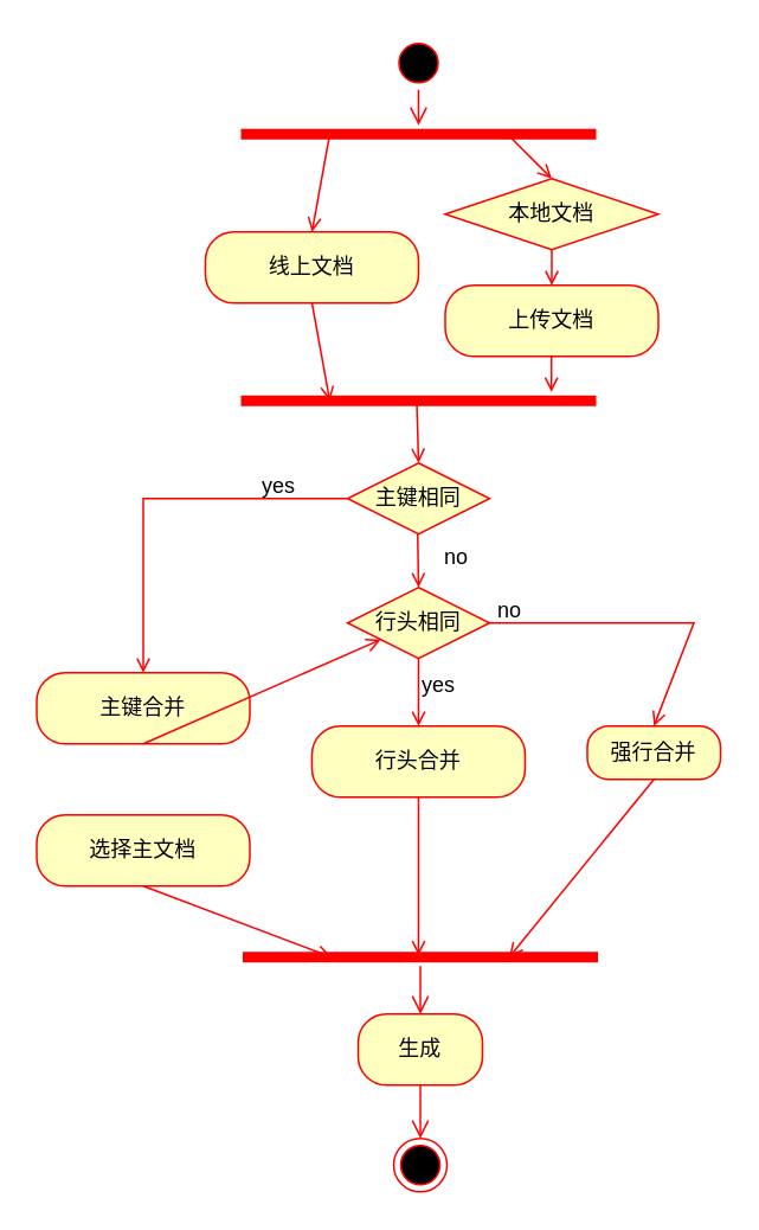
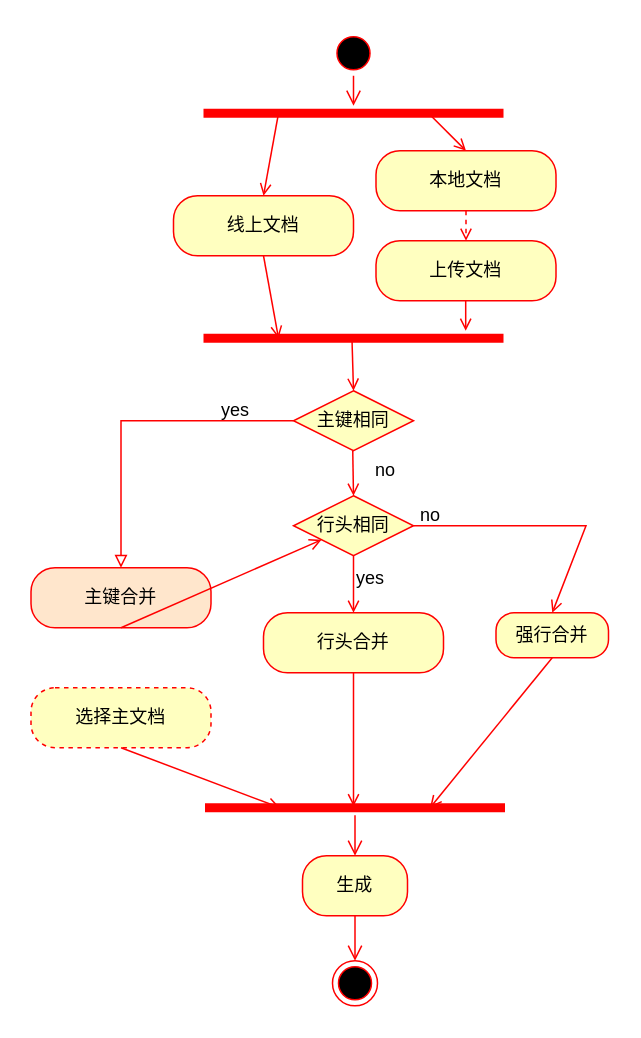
  <mxCell id="0" />
  <mxCell id="1" parent="0" />
  <mxCell id="2" value="" style="ellipse;html=1;shape=startState;fillColor=#000000;strokeColor=#ff0000;" vertex="1" parent="1"><mxGeometry x="220" y="20" width="30" height="30" as="geometry" /></mxCell>
  <mxCell id="3" value="" style="edgeStyle=orthogonalEdgeStyle;html=1;verticalAlign=bottom;endArrow=open;endSize=8;strokeColor=#ff0000;rounded=0;" edge="1" source="2" parent="1"><mxGeometry relative="1" as="geometry"><mxPoint x="235" y="70" as="targetPoint" /></mxGeometry></mxCell>
  <mxCell id="4" value="" style="shape=line;html=1;strokeWidth=6;strokeColor=#ff0000;" vertex="1" parent="1"><mxGeometry x="135" y="70" width="200" height="10" as="geometry" /></mxCell>
- <mxCell id="5" value="本地文档" style="rhombus;whiteSpace=wrap;html=1;arcSize=40;fontColor=#000000;fillColor=#ffffc0;strokeColor=#ff0000;" vertex="1" parent="1"><mxGeometry x="250" y="100" width="120" height="40" as="geometry" /></mxCell>
+ <mxCell id="5" value="本地文档" style="rounded=1;whiteSpace=wrap;html=1;arcSize=40;fontColor=#000000;fillColor=#ffffc0;strokeColor=#ff0000;" vertex="1" parent="1"><mxGeometry x="250" y="100" width="120" height="40" as="geometry" /></mxCell>
  <mxCell id="6" value="线上文档" style="rounded=1;whiteSpace=wrap;html=1;arcSize=40;fontColor=#000000;fillColor=#ffffc0;strokeColor=#ff0000;" vertex="1" parent="1"><mxGeometry x="115" y="130" width="120" height="40" as="geometry" /></mxCell>
  <mxCell id="7" value="上传文档" style="rounded=1;whiteSpace=wrap;html=1;arcSize=40;fontColor=#000000;fillColor=#ffffc0;strokeColor=#ff0000;" vertex="1" parent="1"><mxGeometry x="250" y="160" width="120" height="40" as="geometry" /></mxCell>
  <mxCell id="8" value="" style="endArrow=open;html=1;rounded=0;endFill=0;strokeColor=#FF0000;exitX=0.25;exitY=0.5;exitDx=0;exitDy=0;exitPerimeter=0;entryX=0.5;entryY=0;entryDx=0;entryDy=0;" edge="1" parent="1" source="4" target="6"><mxGeometry width="50" height="50" relative="1" as="geometry"><mxPoint x="236" y="180" as="sourcePoint" /><mxPoint x="286" y="130" as="targetPoint" /></mxGeometry></mxCell>
  <mxCell id="9" value="" style="endArrow=open;html=1;rounded=0;endFill=0;strokeColor=#FF0000;exitX=0.75;exitY=0.5;exitDx=0;exitDy=0;exitPerimeter=0;entryX=0.5;entryY=0;entryDx=0;entryDy=0;" edge="1" parent="1" source="4" target="5"><mxGeometry width="50" height="50" relative="1" as="geometry"><mxPoint x="195" y="85" as="sourcePoint" /><mxPoint x="170" y="140" as="targetPoint" /></mxGeometry></mxCell>
- <mxCell id="10" value="" style="endArrow=open;html=1;rounded=0;endFill=0;strokeColor=#FF0000;exitX=0.5;exitY=1;exitDx=0;exitDy=0;entryX=0.5;entryY=0;entryDx=0;entryDy=0;" edge="1" parent="1" source="5" target="7"><mxGeometry width="50" height="50" relative="1" as="geometry"><mxPoint x="295" y="85" as="sourcePoint" /><mxPoint x="320" y="110" as="targetPoint" /></mxGeometry></mxCell>
+ <mxCell id="10" value="" style="endArrow=open;html=1;rounded=0;endFill=0;strokeColor=#FF0000;exitX=0.5;exitY=1;exitDx=0;exitDy=0;entryX=0.5;entryY=0;entryDx=0;entryDy=0;dashed=1;" edge="1" parent="1" source="5" target="7"><mxGeometry width="50" height="50" relative="1" as="geometry"><mxPoint x="295" y="85" as="sourcePoint" /><mxPoint x="320" y="110" as="targetPoint" /></mxGeometry></mxCell>
  <mxCell id="11" value="" style="shape=line;html=1;strokeWidth=6;strokeColor=#ff0000;" vertex="1" parent="1"><mxGeometry x="135" y="220" width="200" height="10" as="geometry" /></mxCell>
  <mxCell id="12" value="" style="endArrow=open;html=1;rounded=0;endFill=0;strokeColor=#FF0000;exitX=0.5;exitY=1;exitDx=0;exitDy=0;entryX=0.5;entryY=0;entryDx=0;entryDy=0;" edge="1" parent="1"><mxGeometry width="50" height="50" relative="1" as="geometry"><mxPoint x="309.8" y="200" as="sourcePoint" /><mxPoint x="309.8" y="220" as="targetPoint" /></mxGeometry></mxCell>
  <mxCell id="13" value="" style="endArrow=open;html=1;rounded=0;endFill=0;strokeColor=#FF0000;exitX=0.5;exitY=1;exitDx=0;exitDy=0;entryX=0.25;entryY=0.5;entryDx=0;entryDy=0;entryPerimeter=0;" edge="1" parent="1" source="6" target="11"><mxGeometry width="50" height="50" relative="1" as="geometry"><mxPoint x="195" y="85" as="sourcePoint" /><mxPoint x="170" y="140" as="targetPoint" /></mxGeometry></mxCell>
- <mxCell id="14" value="主键合并" style="rounded=1;whiteSpace=wrap;html=1;arcSize=40;fontColor=#000000;fillColor=#ffffc0;strokeColor=#ff0000;" vertex="1" parent="1"><mxGeometry x="20" y="378" width="120" height="40" as="geometry" /></mxCell>
+ <mxCell id="14" value="主键合并" style="rounded=1;whiteSpace=wrap;html=1;arcSize=40;fontColor=#000000;fillColor=#ffe6cc;strokeColor=#ff0000;" vertex="1" parent="1"><mxGeometry x="20" y="378" width="120" height="40" as="geometry" /></mxCell>
  <mxCell id="15" value="行头合并" style="rounded=1;whiteSpace=wrap;html=1;arcSize=40;fontColor=#000000;fillColor=#ffffc0;strokeColor=#ff0000;" vertex="1" parent="1"><mxGeometry x="175" y="408" width="120" height="40" as="geometry" /></mxCell>
  <mxCell id="16" value="强行合并" style="rounded=1;whiteSpace=wrap;html=1;arcSize=40;fontColor=#000000;fillColor=#ffffc0;strokeColor=#ff0000;" vertex="1" parent="1"><mxGeometry x="330" y="408" width="75" height="30" as="geometry" /></mxCell>
- <mxCell id="17" value="选择主文档" style="rounded=1;whiteSpace=wrap;html=1;arcSize=40;fontColor=#000000;fillColor=#ffffc0;strokeColor=#ff0000;" vertex="1" parent="1"><mxGeometry x="20" y="458" width="120" height="40" as="geometry" /></mxCell>
+ <mxCell id="17" value="选择主文档" style="rounded=1;whiteSpace=wrap;html=1;arcSize=40;fontColor=#000000;fillColor=#ffffc0;strokeColor=#ff0000;dashed=1;" vertex="1" parent="1"><mxGeometry x="20" y="458" width="120" height="40" as="geometry" /></mxCell>
  <mxCell id="18" value="主键相同" style="rhombus;whiteSpace=wrap;html=1;fontColor=#000000;fillColor=#ffffc0;strokeColor=#ff0000;" vertex="1" parent="1"><mxGeometry x="195" y="260" width="80" height="40" as="geometry" /></mxCell>
  <mxCell id="19" value="行头相同" style="rhombus;whiteSpace=wrap;html=1;fontColor=#000000;fillColor=#ffffc0;strokeColor=#ff0000;" vertex="1" parent="1"><mxGeometry x="195" y="330" width="80" height="40" as="geometry" /></mxCell>
  <mxCell id="20" value="" style="endArrow=open;html=1;rounded=0;endFill=0;strokeColor=#FF0000;exitX=0.495;exitY=0.586;exitDx=0;exitDy=0;exitPerimeter=0;entryX=0.5;entryY=0;entryDx=0;entryDy=0;" edge="1" parent="1" source="11" target="18"><mxGeometry width="50" height="50" relative="1" as="geometry"><mxPoint x="196" y="300" as="sourcePoint" /><mxPoint x="246" y="250" as="targetPoint" /></mxGeometry></mxCell>
- <mxCell id="21" value="" style="endArrow=open;html=1;rounded=0;endFill=0;strokeColor=#FF0000;exitX=0;exitY=0.5;exitDx=0;exitDy=0;entryX=0.5;entryY=0;entryDx=0;entryDy=0;" edge="1" parent="1" source="18" target="14"><mxGeometry width="50" height="50" relative="1" as="geometry"><mxPoint x="244" y="236" as="sourcePoint" /><mxPoint x="245" y="270" as="targetPoint" /><Array as="points"><mxPoint x="80" y="280" /></Array></mxGeometry></mxCell>
+ <mxCell id="21" value="" style="endArrow=block;html=1;rounded=0;endFill=0;strokeColor=#FF0000;exitX=0;exitY=0.5;exitDx=0;exitDy=0;entryX=0.5;entryY=0;entryDx=0;entryDy=0;" edge="1" parent="1" source="18" target="14"><mxGeometry width="50" height="50" relative="1" as="geometry"><mxPoint x="244" y="236" as="sourcePoint" /><mxPoint x="245" y="270" as="targetPoint" /><Array as="points"><mxPoint x="80" y="280" /></Array></mxGeometry></mxCell>
  <mxCell id="22" value="yes" style="text;html=1;align=center;verticalAlign=middle;resizable=0;points=[];autosize=1;strokeColor=none;fillColor=none;" vertex="1" parent="1"><mxGeometry x="136" y="258" width="40" height="30" as="geometry" /></mxCell>
  <mxCell id="23" value="" style="endArrow=open;html=1;rounded=0;endFill=0;strokeColor=#FF0000;exitX=0.495;exitY=0.586;exitDx=0;exitDy=0;exitPerimeter=0;entryX=0.5;entryY=0;entryDx=0;entryDy=0;" edge="1" parent="1" target="19"><mxGeometry width="50" height="50" relative="1" as="geometry"><mxPoint x="234.5" y="300" as="sourcePoint" /><mxPoint x="236" y="330" as="targetPoint" /></mxGeometry></mxCell>
  <mxCell id="24" value="no" style="text;html=1;align=center;verticalAlign=middle;resizable=0;points=[];autosize=1;strokeColor=none;fillColor=none;" vertex="1" parent="1"><mxGeometry x="236" y="298" width="40" height="30" as="geometry" /></mxCell>
  <mxCell id="25" value="" style="endArrow=open;html=1;rounded=0;endFill=0;strokeColor=#FF0000;exitX=0.5;exitY=1;exitDx=0;exitDy=0;entryX=0.5;entryY=0;entryDx=0;entryDy=0;" edge="1" parent="1" source="19" target="15"><mxGeometry width="50" height="50" relative="1" as="geometry"><mxPoint x="244.5" y="310" as="sourcePoint" /><mxPoint x="245" y="340" as="targetPoint" /></mxGeometry></mxCell>
  <mxCell id="26" value="yes" style="text;html=1;align=center;verticalAlign=middle;resizable=0;points=[];autosize=1;strokeColor=none;fillColor=none;" vertex="1" parent="1"><mxGeometry x="226" y="370" width="40" height="30" as="geometry" /></mxCell>
  <mxCell id="27" value="" style="endArrow=open;html=1;rounded=0;endFill=0;strokeColor=#FF0000;exitX=1;exitY=0.5;exitDx=0;exitDy=0;entryX=0.5;entryY=0;entryDx=0;entryDy=0;" edge="1" parent="1" source="19" target="16"><mxGeometry width="50" height="50" relative="1" as="geometry"><mxPoint x="254.5" y="320" as="sourcePoint" /><mxPoint x="255" y="350" as="targetPoint" /><Array as="points"><mxPoint x="390" y="350" /></Array></mxGeometry></mxCell>
  <mxCell id="28" value="no" style="text;html=1;align=center;verticalAlign=middle;resizable=0;points=[];autosize=1;strokeColor=none;fillColor=none;" vertex="1" parent="1"><mxGeometry x="266" y="328" width="40" height="30" as="geometry" /></mxCell>
  <mxCell id="29" value="" style="shape=line;html=1;strokeWidth=6;strokeColor=#ff0000;" vertex="1" parent="1"><mxGeometry x="136" y="533" width="200" height="10" as="geometry" /></mxCell>
  <mxCell id="30" value="" style="edgeStyle=orthogonalEdgeStyle;html=1;verticalAlign=bottom;endArrow=open;endSize=8;strokeColor=#ff0000;rounded=0;entryX=0.5;entryY=0;entryDx=0;entryDy=0;" edge="1" source="29" parent="1" target="31"><mxGeometry relative="1" as="geometry"><mxPoint x="236" y="583" as="targetPoint" /></mxGeometry></mxCell>
  <mxCell id="31" value="生成" style="rounded=1;whiteSpace=wrap;html=1;arcSize=40;fontColor=#000000;fillColor=#ffffc0;strokeColor=#ff0000;" vertex="1" parent="1"><mxGeometry x="201" y="570" width="70" height="40" as="geometry" /></mxCell>
  <mxCell id="32" value="" style="edgeStyle=orthogonalEdgeStyle;html=1;verticalAlign=bottom;endArrow=open;endSize=8;strokeColor=#ff0000;rounded=0;" edge="1" source="31" parent="1"><mxGeometry relative="1" as="geometry"><mxPoint x="236" y="640" as="targetPoint" /></mxGeometry></mxCell>
  <mxCell id="33" value="" style="ellipse;html=1;shape=endState;fillColor=#000000;strokeColor=#ff0000;" vertex="1" parent="1"><mxGeometry x="221" y="640" width="30" height="30" as="geometry" /></mxCell>
  <mxCell id="34" value="" style="endArrow=open;html=1;rounded=0;endFill=0;strokeColor=#FF0000;exitX=0.5;exitY=1;exitDx=0;exitDy=0;" edge="1" parent="1" source="14" target="19"><mxGeometry width="50" height="50" relative="1" as="geometry"><mxPoint x="79.83" y="433" as="sourcePoint" /><mxPoint x="79.83" y="498" as="targetPoint" /></mxGeometry></mxCell>
  <mxCell id="35" value="" style="endArrow=open;html=1;rounded=0;endFill=0;strokeColor=#FF0000;exitX=0.5;exitY=1;exitDx=0;exitDy=0;entryX=0.25;entryY=0.5;entryDx=0;entryDy=0;entryPerimeter=0;" edge="1" parent="1" source="17" target="29"><mxGeometry width="50" height="50" relative="1" as="geometry"><mxPoint x="79.83" y="518" as="sourcePoint" /><mxPoint x="79.83" y="558" as="targetPoint" /></mxGeometry></mxCell>
  <mxCell id="36" value="" style="endArrow=open;html=1;rounded=0;endFill=0;strokeColor=#FF0000;exitX=0.5;exitY=1;exitDx=0;exitDy=0;entryX=0.495;entryY=0.4;entryDx=0;entryDy=0;entryPerimeter=0;" edge="1" parent="1" source="15" target="29"><mxGeometry width="50" height="50" relative="1" as="geometry"><mxPoint x="100" y="438" as="sourcePoint" /><mxPoint x="100" y="478" as="targetPoint" /></mxGeometry></mxCell>
  <mxCell id="37" value="" style="endArrow=open;html=1;rounded=0;endFill=0;strokeColor=#FF0000;exitX=0.5;exitY=1;exitDx=0;exitDy=0;entryX=0.75;entryY=0.5;entryDx=0;entryDy=0;entryPerimeter=0;" edge="1" parent="1" source="16" target="29"><mxGeometry width="50" height="50" relative="1" as="geometry"><mxPoint x="110" y="448" as="sourcePoint" /><mxPoint x="110" y="488" as="targetPoint" /></mxGeometry></mxCell>
